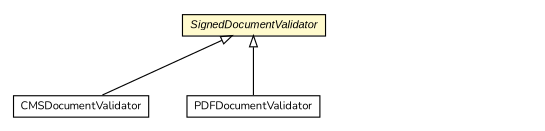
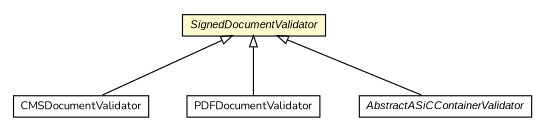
  digraph {
    fontname=Nunito
    nodesep=0.25
    ranksep=0.5
    node [fontcolor=black fontname=Nunito fontsize=10.0 shape=plaintext]
    edge [arrowtail=empty dir=back fontname=Nunito fontsize=10 headport=p labelfontname=arial labelfontsize=10 tailport=p]
    n1 [label=<<table title="eu.europa.esig.dss.validation.SignedDocumentValidator" border="0" cellborder="1" cellspacing="0" cellpadding="2" port="p" bgcolor="lemonChiffon" href="./SignedDocumentValidator.html"> 		<tr><td><table border="0" cellspacing="0" cellpadding="1"> <tr><td align="center" balign="center"><font face="arial italic"> SignedDocumentValidator </font></td></tr> 		</table></td></tr> 		</table>>]
    n2 [label=<<table title="eu.europa.esig.dss.cades.validation.CMSDocumentValidator" border="0" cellborder="1" cellspacing="0" cellpadding="2" port="p" href="../cades/validation/CMSDocumentValidator.html"> 		<tr><td><table border="0" cellspacing="0" cellpadding="1"> <tr><td align="center" balign="center"> CMSDocumentValidator </td></tr> 		</table></td></tr> 		</table>>]
    n3 [label=<<table title="eu.europa.esig.dss.pades.validation.PDFDocumentValidator" border="0" cellborder="1" cellspacing="0" cellpadding="2" port="p" href="../pades/validation/PDFDocumentValidator.html"> 		<tr><td><table border="0" cellspacing="0" cellpadding="1"> <tr><td align="center" balign="center"> PDFDocumentValidator </td></tr> 		</table></td></tr> 		</table>>]
+   n4 [label=<<table title="eu.europa.esig.dss.asic.validation.AbstractASiCContainerValidator" border="0" cellborder="1" cellspacing="0" cellpadding="2" port="p" href="../asic/validation/AbstractASiCContainerValidator.html"> 		<tr><td><table border="0" cellspacing="0" cellpadding="1"> <tr><td align="center" balign="center"><font face="arial italic"> AbstractASiCContainerValidator </font></td></tr> 		</table></td></tr> 		</table>>]
    n1 -> n2
    n1 -> n3
+   n1 -> n4
  }
